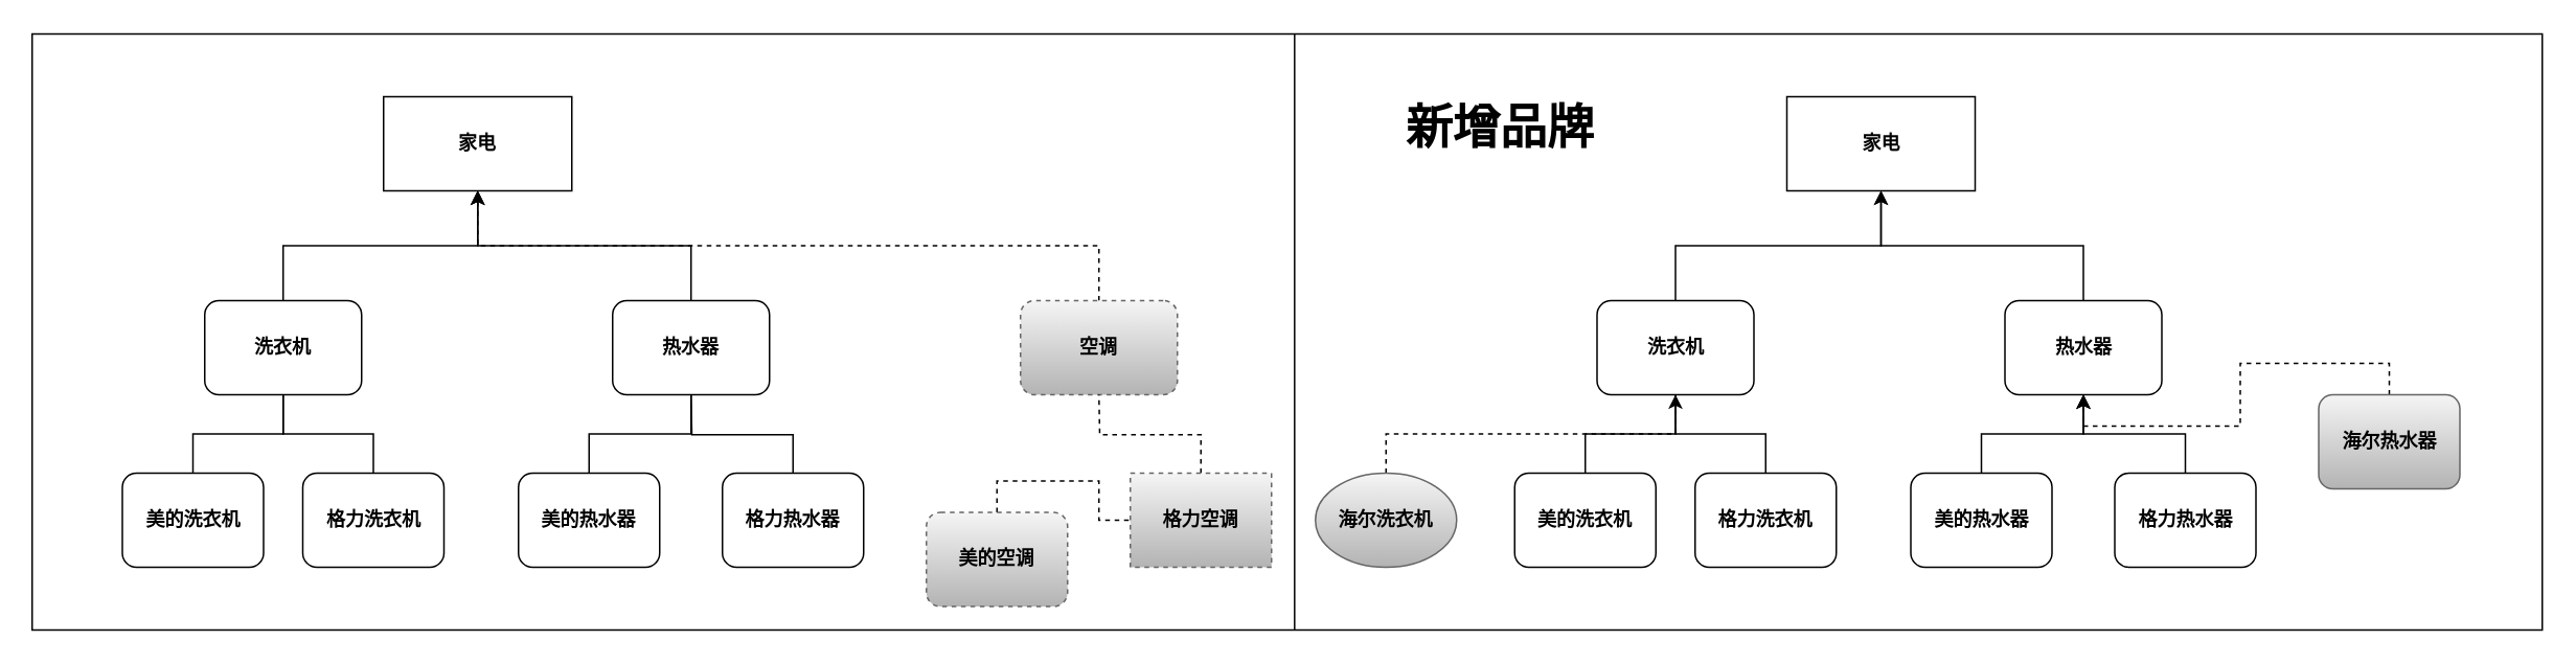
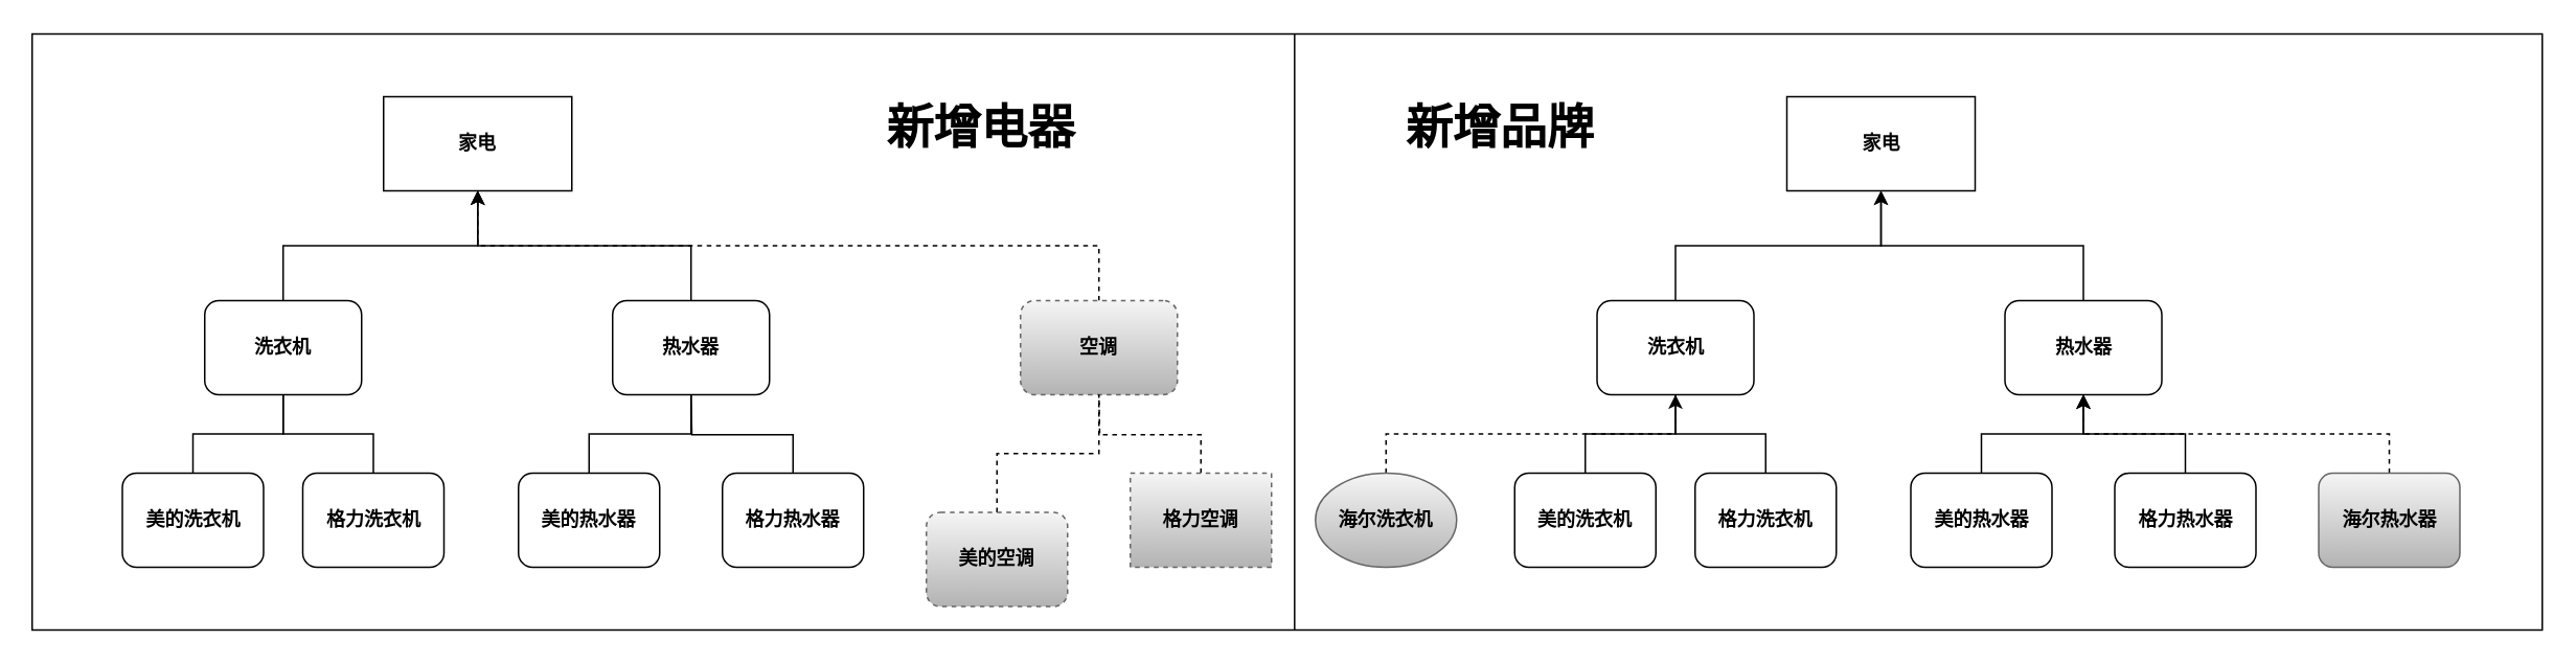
  <mxCell id="0" />
  <mxCell id="1" parent="0" />
  <mxCell id="2" value="" style="rounded=0;whiteSpace=wrap;html=1;fontSize=30;" parent="1" vertex="1"><mxGeometry x="20" y="21" width="1600" height="380" as="geometry" /></mxCell>
  <mxCell id="3" value="家电" style="rounded=0;whiteSpace=wrap;html=1;fontStyle=1" parent="1" vertex="1"><mxGeometry x="244" y="61" width="120" height="60" as="geometry" /></mxCell>
  <mxCell id="4" style="edgeStyle=orthogonalEdgeStyle;rounded=0;orthogonalLoop=1;jettySize=auto;html=1;exitX=0.5;exitY=0;exitDx=0;exitDy=0;entryX=0.5;entryY=1;entryDx=0;entryDy=0;fontStyle=1" parent="1" source="5" target="3" edge="1"><mxGeometry relative="1" as="geometry" /></mxCell>
  <mxCell id="5" value="洗衣机" style="rounded=1;whiteSpace=wrap;html=1;fontStyle=1" parent="1" vertex="1"><mxGeometry x="130" y="191" width="100" height="60" as="geometry" /></mxCell>
  <mxCell id="6" style="edgeStyle=orthogonalEdgeStyle;rounded=0;orthogonalLoop=1;jettySize=auto;html=1;exitX=0.5;exitY=0;exitDx=0;exitDy=0;fontStyle=1" parent="1" source="7" target="3" edge="1"><mxGeometry relative="1" as="geometry" /></mxCell>
  <mxCell id="7" value="热水器" style="rounded=1;whiteSpace=wrap;html=1;fontStyle=1" parent="1" vertex="1"><mxGeometry x="390" y="191" width="100" height="60" as="geometry" /></mxCell>
  <mxCell id="8" style="edgeStyle=orthogonalEdgeStyle;rounded=0;orthogonalLoop=1;jettySize=auto;html=1;exitX=0.5;exitY=0;exitDx=0;exitDy=0;entryX=0.5;entryY=1;entryDx=0;entryDy=0;endArrow=none;endFill=0;fontStyle=1" parent="1" source="9" target="5" edge="1"><mxGeometry relative="1" as="geometry" /></mxCell>
  <mxCell id="9" value="格力洗衣机" style="rounded=1;whiteSpace=wrap;html=1;fontStyle=1" parent="1" vertex="1"><mxGeometry x="192.5" y="301" width="90" height="60" as="geometry" /></mxCell>
  <mxCell id="10" style="edgeStyle=orthogonalEdgeStyle;rounded=0;orthogonalLoop=1;jettySize=auto;html=1;exitX=0.5;exitY=0;exitDx=0;exitDy=0;endArrow=none;endFill=0;fontStyle=1" parent="1" source="11" edge="1"><mxGeometry relative="1" as="geometry"><mxPoint x="440" y="251" as="targetPoint" /></mxGeometry></mxCell>
  <mxCell id="11" value="格力热水器" style="rounded=1;whiteSpace=wrap;html=1;fontStyle=1" parent="1" vertex="1"><mxGeometry x="460" y="301" width="90" height="60" as="geometry" /></mxCell>
  <mxCell id="12" style="edgeStyle=orthogonalEdgeStyle;rounded=0;orthogonalLoop=1;jettySize=auto;html=1;exitX=0.5;exitY=0;exitDx=0;exitDy=0;entryX=0.5;entryY=1;entryDx=0;entryDy=0;endArrow=none;endFill=0;fontStyle=1" parent="1" source="13" target="7" edge="1"><mxGeometry relative="1" as="geometry" /></mxCell>
  <mxCell id="13" value="美的热水器" style="rounded=1;whiteSpace=wrap;html=1;fontStyle=1" parent="1" vertex="1"><mxGeometry x="330" y="301" width="90" height="60" as="geometry" /></mxCell>
  <mxCell id="14" style="edgeStyle=orthogonalEdgeStyle;rounded=0;orthogonalLoop=1;jettySize=auto;html=1;exitX=0.5;exitY=0;exitDx=0;exitDy=0;entryX=0.5;entryY=1;entryDx=0;entryDy=0;endArrow=none;endFill=0;fontStyle=1" parent="1" source="15" target="5" edge="1"><mxGeometry relative="1" as="geometry" /></mxCell>
  <mxCell id="15" value="美的洗衣机" style="rounded=1;whiteSpace=wrap;html=1;fontStyle=1" parent="1" vertex="1"><mxGeometry x="77.5" y="301" width="90" height="60" as="geometry" /></mxCell>
  <mxCell id="16" style="edgeStyle=orthogonalEdgeStyle;rounded=0;orthogonalLoop=1;jettySize=auto;html=1;exitX=0.5;exitY=0;exitDx=0;exitDy=0;entryX=0.5;entryY=1;entryDx=0;entryDy=0;dashed=1;fontStyle=1" parent="1" source="17" target="3" edge="1"><mxGeometry relative="1" as="geometry" /></mxCell>
  <mxCell id="17" value="空调" style="rounded=1;whiteSpace=wrap;html=1;flipH=1;flipV=0;dashed=1;gradientColor=#b3b3b3;fillColor=#f5f5f5;strokeColor=#666666;fontStyle=1" parent="1" vertex="1"><mxGeometry x="650" y="191" width="100" height="60" as="geometry" /></mxCell>
  <mxCell id="18" style="edgeStyle=orthogonalEdgeStyle;rounded=0;orthogonalLoop=1;jettySize=auto;html=1;exitX=0.5;exitY=0;exitDx=0;exitDy=0;endArrow=none;endFill=0;dashed=1;fontStyle=1" parent="1" source="19" edge="1"><mxGeometry relative="1" as="geometry"><mxPoint x="700" y="251" as="targetPoint" /></mxGeometry></mxCell>
  <mxCell id="19" value="格力空调" style="whiteSpace=wrap;html=1;dashed=1;gradientColor=#b3b3b3;fillColor=#f5f5f5;strokeColor=#666666;fontStyle=1;rounded=0;" parent="1" vertex="1"><mxGeometry x="720" y="301" width="90" height="60" as="geometry" /></mxCell>
- <mxCell id="20" style="edgeStyle=orthogonalEdgeStyle;rounded=0;orthogonalLoop=1;jettySize=auto;html=1;exitX=0.5;exitY=0;exitDx=0;exitDy=0;endArrow=none;endFill=0;dashed=1;fontStyle=1;" parent="1" source="21" target="19" edge="1"><mxGeometry relative="1" as="geometry" /></mxCell>
+ <mxCell id="20" style="edgeStyle=orthogonalEdgeStyle;rounded=0;orthogonalLoop=1;jettySize=auto;html=1;exitX=0.5;exitY=0;exitDx=0;exitDy=0;entryX=0.5;entryY=1;entryDx=0;entryDy=0;endArrow=none;endFill=0;dashed=1;fontStyle=1" parent="1" source="21" target="17" edge="1"><mxGeometry relative="1" as="geometry" /></mxCell>
  <mxCell id="21" value="美的空调" style="rounded=1;whiteSpace=wrap;html=1;dashed=1;gradientColor=#b3b3b3;fillColor=#f5f5f5;strokeColor=#666666;fontStyle=1" parent="1" vertex="1"><mxGeometry x="590" y="326" width="90" height="60" as="geometry" /></mxCell>
  <mxCell id="22" value="家电" style="rounded=0;whiteSpace=wrap;html=1;fontStyle=1" parent="1" vertex="1"><mxGeometry x="1138.5" y="61" width="120" height="60" as="geometry" /></mxCell>
  <mxCell id="23" style="edgeStyle=orthogonalEdgeStyle;rounded=0;orthogonalLoop=1;jettySize=auto;html=1;exitX=0.5;exitY=0;exitDx=0;exitDy=0;fontStyle=1" parent="1" source="24" target="22" edge="1"><mxGeometry relative="1" as="geometry" /></mxCell>
  <mxCell id="24" value="洗衣机" style="rounded=1;whiteSpace=wrap;html=1;fontStyle=1" parent="1" vertex="1"><mxGeometry x="1017.5" y="191" width="100" height="60" as="geometry" /></mxCell>
  <mxCell id="25" style="edgeStyle=orthogonalEdgeStyle;rounded=0;orthogonalLoop=1;jettySize=auto;html=1;exitX=0.5;exitY=0;exitDx=0;exitDy=0;fontStyle=1" parent="1" source="26" target="22" edge="1"><mxGeometry relative="1" as="geometry" /></mxCell>
  <mxCell id="26" value="热水器" style="rounded=1;whiteSpace=wrap;html=1;fontStyle=1" parent="1" vertex="1"><mxGeometry x="1277.5" y="191" width="100" height="60" as="geometry" /></mxCell>
  <mxCell id="27" style="edgeStyle=orthogonalEdgeStyle;rounded=0;orthogonalLoop=1;jettySize=auto;html=1;exitX=0.5;exitY=0;exitDx=0;exitDy=0;entryX=0.5;entryY=1;entryDx=0;entryDy=0;endArrow=none;endFill=0;fontStyle=1" parent="1" source="28" target="24" edge="1"><mxGeometry relative="1" as="geometry" /></mxCell>
  <mxCell id="28" value="格力洗衣机" style="rounded=1;whiteSpace=wrap;html=1;fontStyle=1" parent="1" vertex="1"><mxGeometry x="1080" y="301" width="90" height="60" as="geometry" /></mxCell>
  <mxCell id="29" style="edgeStyle=orthogonalEdgeStyle;rounded=0;orthogonalLoop=1;jettySize=auto;html=1;exitX=0.5;exitY=0;exitDx=0;exitDy=0;entryX=0.5;entryY=1;entryDx=0;entryDy=0;" edge="1" parent="1" source="30" target="26"><mxGeometry relative="1" as="geometry" /></mxCell>
  <mxCell id="30" value="格力热水器" style="rounded=1;whiteSpace=wrap;html=1;fontStyle=1" parent="1" vertex="1"><mxGeometry x="1347.5" y="301" width="90" height="60" as="geometry" /></mxCell>
  <mxCell id="31" style="edgeStyle=orthogonalEdgeStyle;rounded=0;orthogonalLoop=1;jettySize=auto;html=1;exitX=0.5;exitY=0;exitDx=0;exitDy=0;" edge="1" parent="1" source="32" target="26"><mxGeometry relative="1" as="geometry" /></mxCell>
  <mxCell id="32" value="美的热水器" style="rounded=1;whiteSpace=wrap;html=1;fontStyle=1" parent="1" vertex="1"><mxGeometry x="1217.5" y="301" width="90" height="60" as="geometry" /></mxCell>
  <mxCell id="33" style="edgeStyle=orthogonalEdgeStyle;rounded=0;orthogonalLoop=1;jettySize=auto;html=1;exitX=0.5;exitY=0;exitDx=0;exitDy=0;entryX=0.5;entryY=1;entryDx=0;entryDy=0;endArrow=none;endFill=0;fontStyle=1" parent="1" source="34" target="24" edge="1"><mxGeometry relative="1" as="geometry" /></mxCell>
  <mxCell id="34" value="美的洗衣机" style="rounded=1;whiteSpace=wrap;html=1;fontStyle=1" parent="1" vertex="1"><mxGeometry x="965" y="301" width="90" height="60" as="geometry" /></mxCell>
  <mxCell id="35" style="edgeStyle=orthogonalEdgeStyle;rounded=0;orthogonalLoop=1;jettySize=auto;html=1;exitX=0.5;exitY=0;exitDx=0;exitDy=0;entryX=0.5;entryY=1;entryDx=0;entryDy=0;dashed=1;" edge="1" parent="1" source="36" target="26"><mxGeometry relative="1" as="geometry" /></mxCell>
- <mxCell id="36" value="海尔热水器" style="rounded=1;whiteSpace=wrap;html=1;flipH=1;flipV=0;gradientColor=#b3b3b3;fillColor=#f5f5f5;strokeColor=#666666;fontStyle=1" parent="1" vertex="1"><mxGeometry x="1477.5" y="251" width="90" height="60" as="geometry" /></mxCell>
+ <mxCell id="36" value="海尔热水器" style="rounded=1;whiteSpace=wrap;html=1;flipH=1;flipV=0;gradientColor=#b3b3b3;fillColor=#f5f5f5;strokeColor=#666666;fontStyle=1" parent="1" vertex="1"><mxGeometry x="1477.5" y="301" width="90" height="60" as="geometry" /></mxCell>
  <mxCell id="37" style="edgeStyle=orthogonalEdgeStyle;rounded=0;orthogonalLoop=1;jettySize=auto;html=1;exitX=0.5;exitY=0;exitDx=0;exitDy=0;entryX=0.5;entryY=1;entryDx=0;entryDy=0;dashed=1;fontStyle=1" parent="1" source="38" target="24" edge="1"><mxGeometry relative="1" as="geometry" /></mxCell>
  <mxCell id="38" value="海尔洗衣机" style="ellipse;whiteSpace=wrap;html=1;flipH=1;flipV=0;gradientColor=#b3b3b3;fillColor=#f5f5f5;strokeColor=#666666;fontStyle=1;" parent="1" vertex="1"><mxGeometry x="838" y="301" width="90" height="60" as="geometry" /></mxCell>
  <mxCell id="39" value="" style="endArrow=none;html=1;exitX=0.5;exitY=1;exitDx=0;exitDy=0;entryX=0.5;entryY=0;entryDx=0;entryDy=0;fontStyle=1" parent="1" edge="1"><mxGeometry width="50" height="50" relative="1" as="geometry"><mxPoint x="824.714" y="400.714" as="sourcePoint" /><mxPoint x="824.714" y="20.714" as="targetPoint" /></mxGeometry></mxCell>
+ <mxCell id="40" value="新增电器" style="text;html=1;strokeColor=none;fillColor=none;align=center;verticalAlign=middle;whiteSpace=wrap;rounded=0;fontStyle=1;fontSize=30;" parent="1" vertex="1"><mxGeometry x="530" y="71" width="190" height="20" as="geometry" /></mxCell>
  <mxCell id="41" value="新增品牌" style="text;html=1;strokeColor=none;fillColor=none;align=center;verticalAlign=middle;whiteSpace=wrap;rounded=0;fontStyle=1;fontSize=30;" parent="1" vertex="1"><mxGeometry x="890" y="71" width="132" height="20" as="geometry" /></mxCell>
